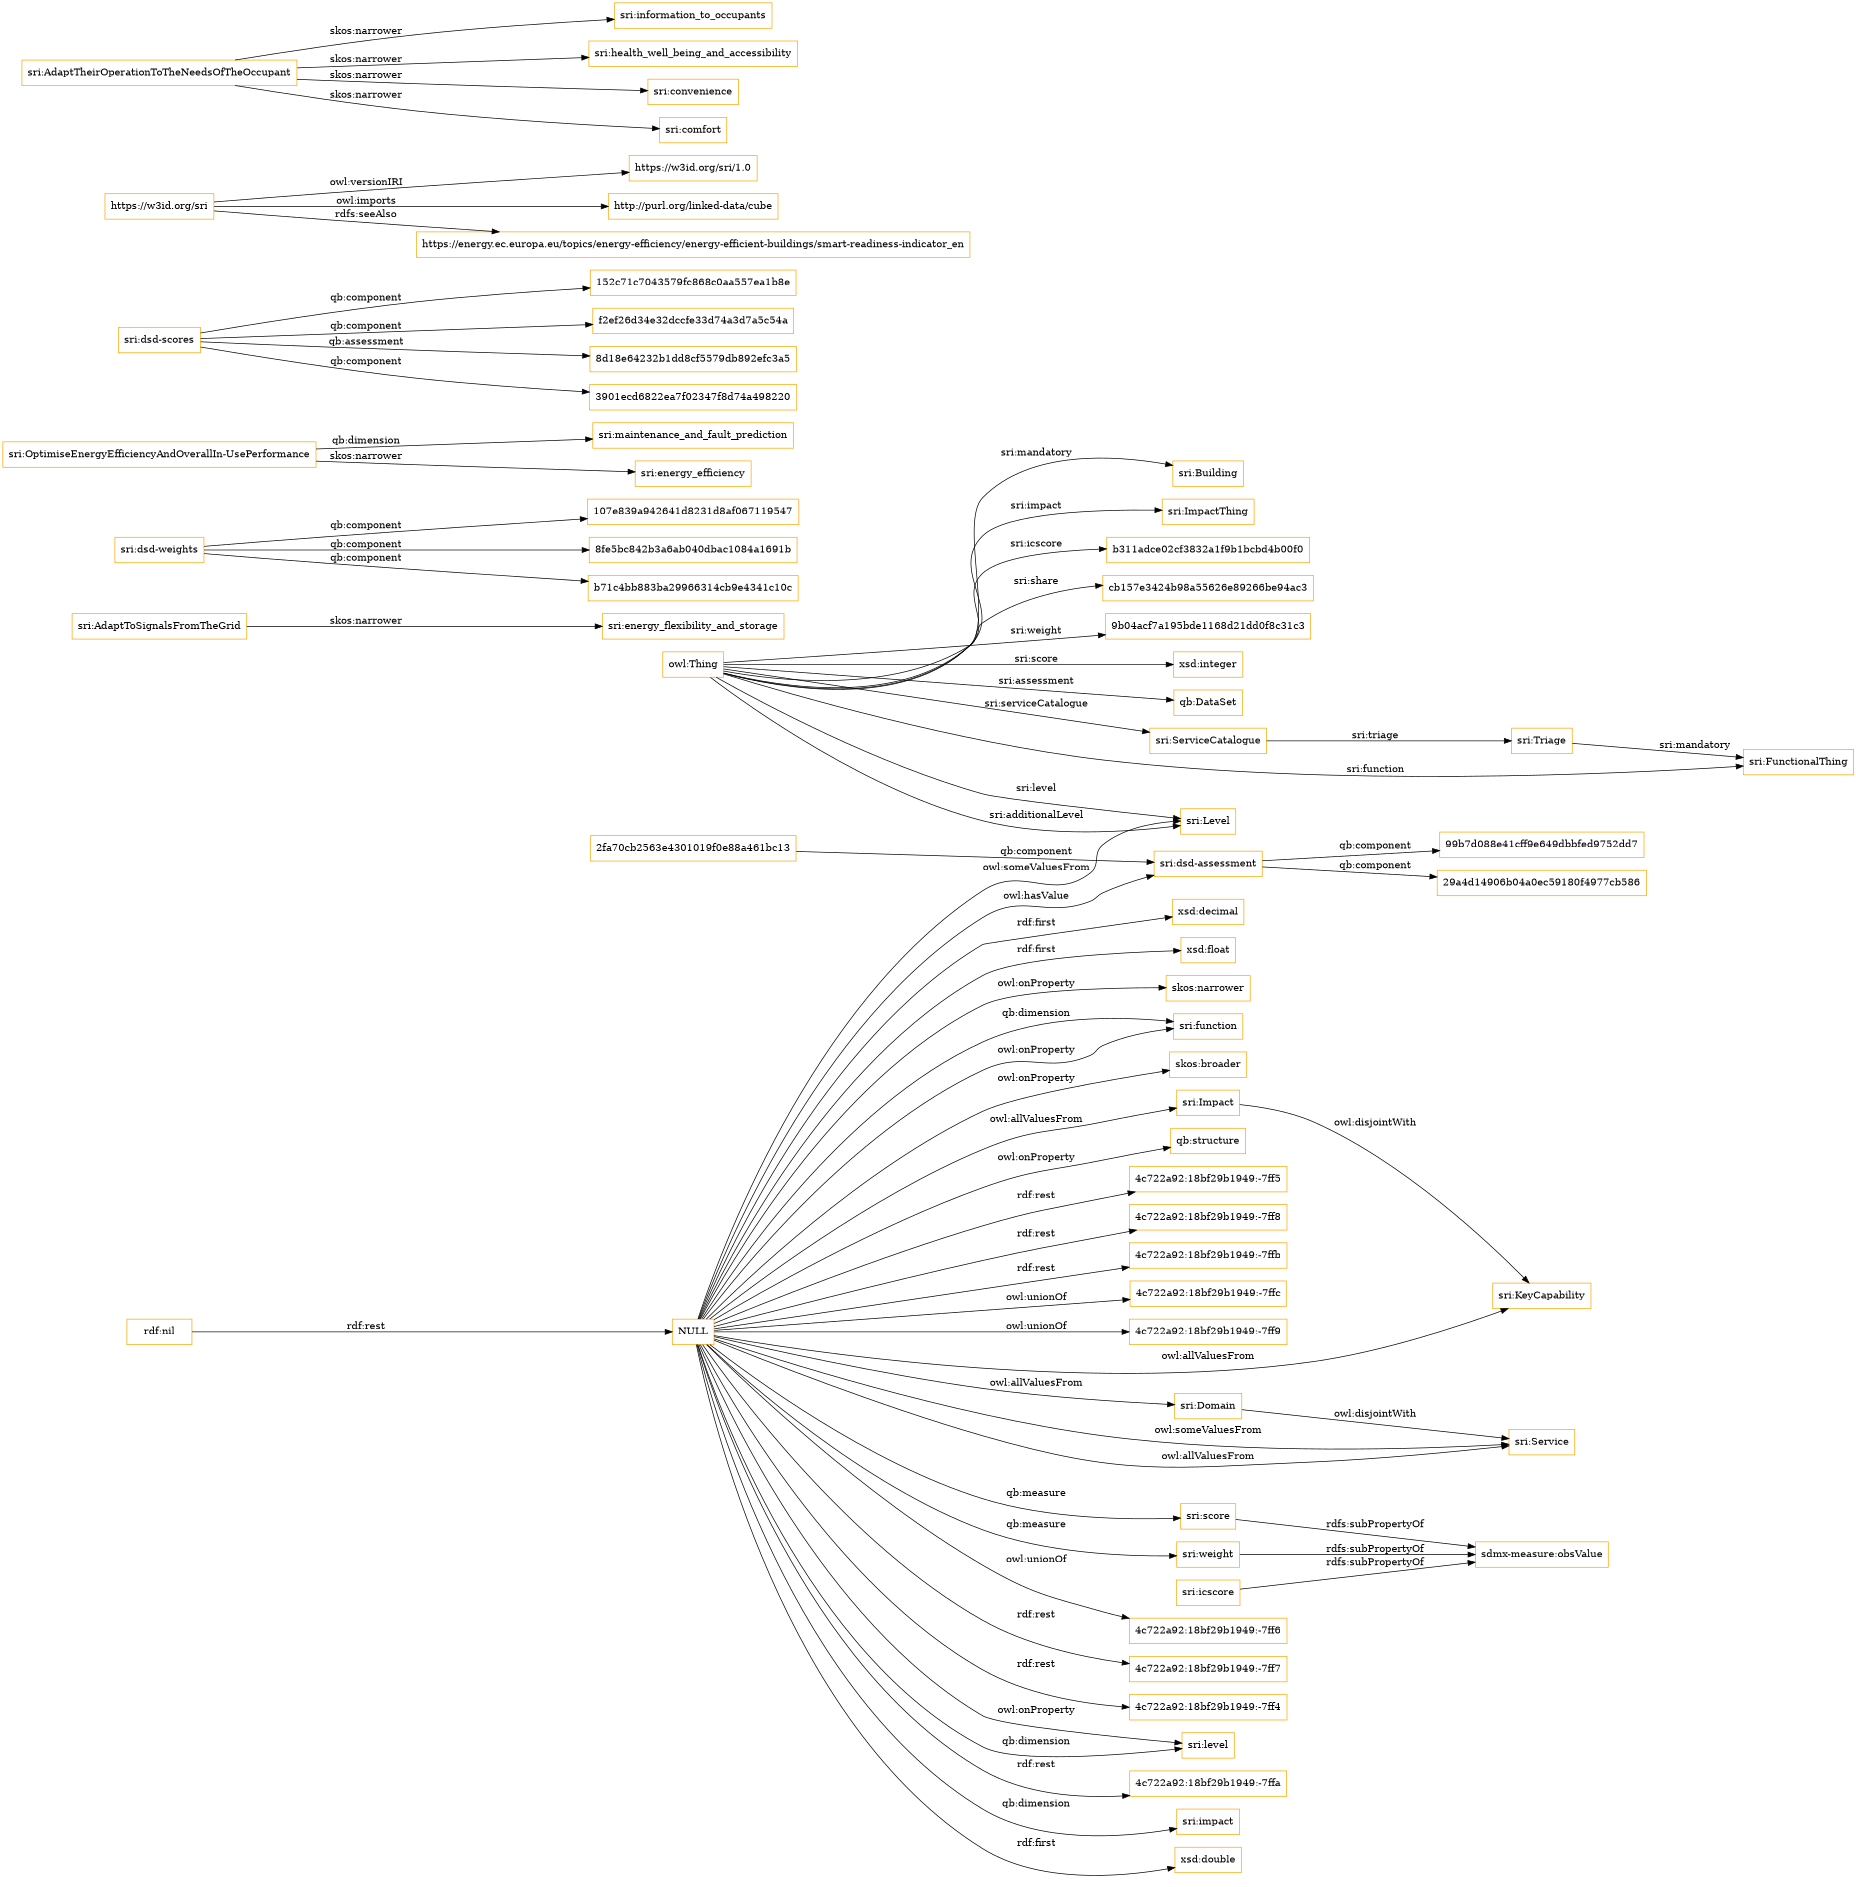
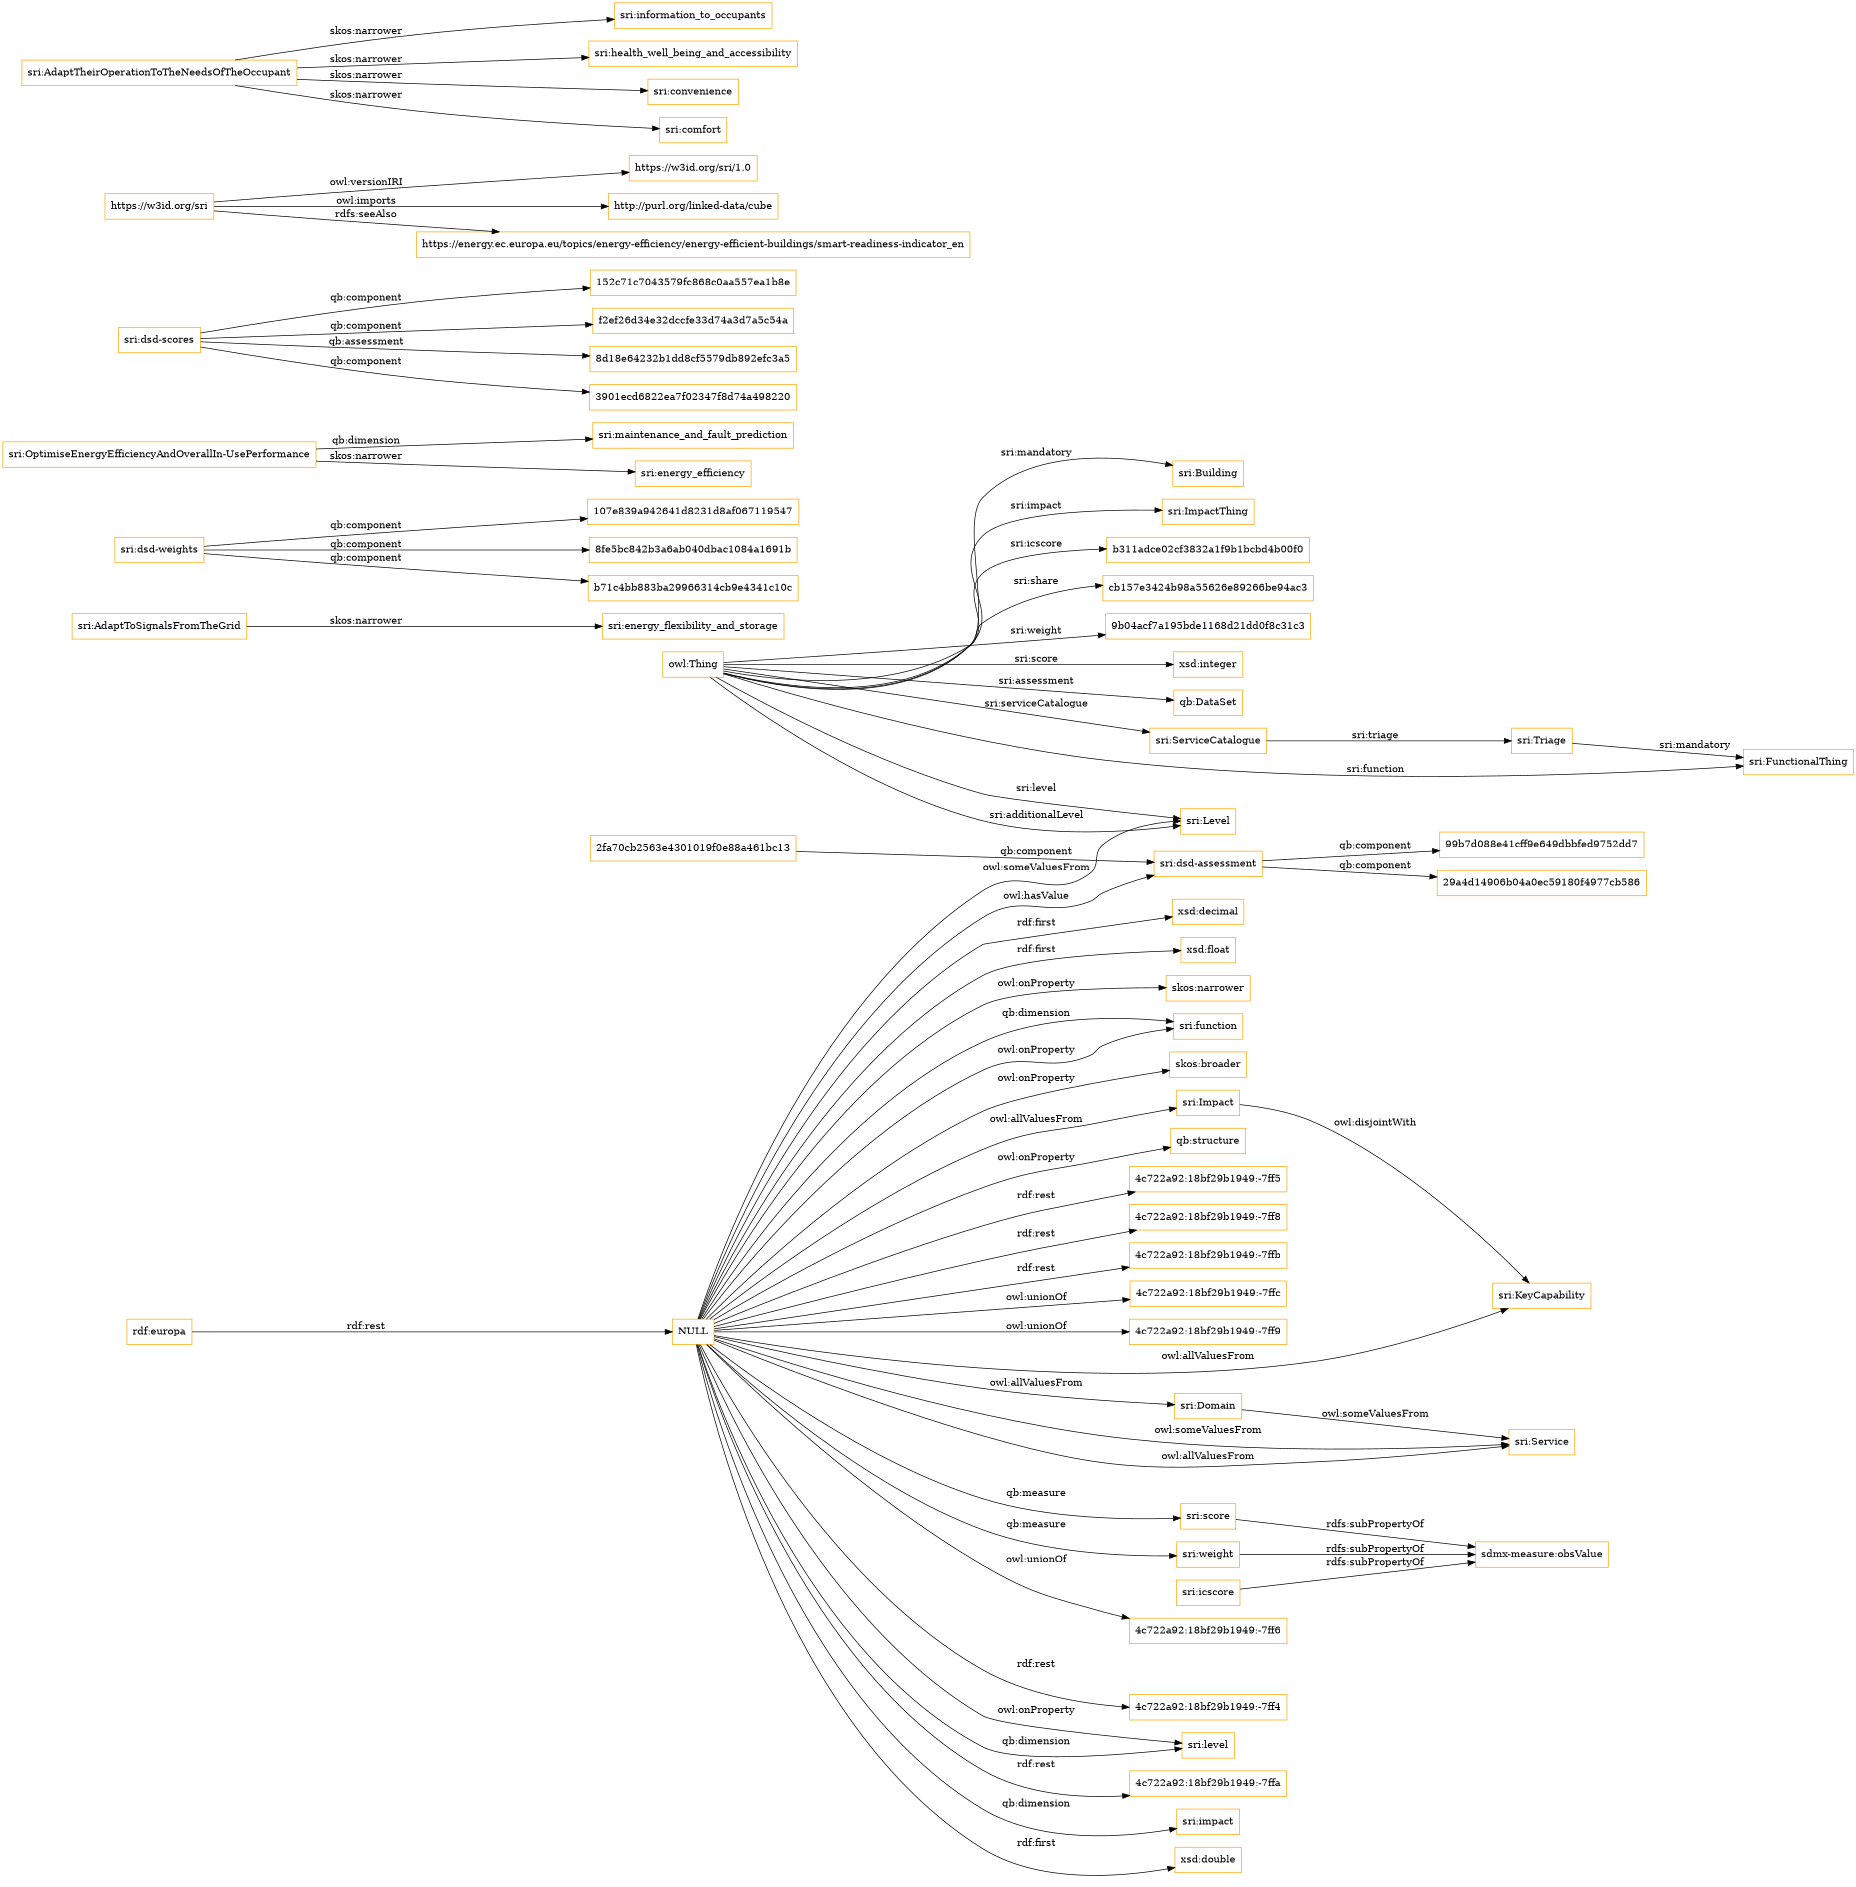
  digraph {
    rankdir=LR
    node [color=orange shape=rectangle]
    "sri:ServiceCatalogue"
    "sri:Triage"
    "sri:FunctionalThing"
    "sri:Impact"
    "sri:KeyCapability"
    "sri:Domain"
    "sri:Service"
    "sri:AdaptToSignalsFromTheGrid"
    "sri:energy_flexibility_and_storage"
    "sri:weight"
    "sdmx-measure:obsValue"
    "sri:dsd-weights"
    "107e839a942641d8231d8af067119547"
    "8fe5bc842b3a6ab040dbac1084a1691b"
    b71c4bb883ba29966314cb9e4341c10c
    "sri:OptimiseEnergyEfficiencyAndOverallIn-UsePerformance"
    "sri:maintenance_and_fault_prediction"
    "sri:energy_efficiency"
    "sri:icscore"
    "sri:dsd-scores"
    "152c71c7043579fc868c0aa557ea1b8e"
    n22 [label=f2ef26d34e32dccfe33d74a3d7a5c54a]
    "8d18e64232b1dd8cf5579db892efc3a5"
    "3901ecd6822ea7f02347f8d74a498220"
    "https://w3id.org/sri"
    "https://w3id.org/sri/1.0"
    "http://purl.org/linked-data/cube"
    "https://energy.ec.europa.eu/topics/energy-efficiency/energy-efficient-buildings/smart-readiness-indicator_en"
    "sri:AdaptTheirOperationToTheNeedsOfTheOccupant"
    "sri:information_to_occupants"
    "sri:health_well_being_and_accessibility"
    "sri:convenience"
    "sri:comfort"
    "sri:dsd-assessment"
    "99b7d088e41cff9e649dbbfed9752dd7"
    "29a4d14906b04a0ec59180f4977cb586"
    "2fa70cb2563e4301019f0e88a461bc13"
    "sri:score"
    NULL
    "sri:Level"
    "4c722a92:18bf29b1949:-7ff6"
-   "4c722a92:18bf29b1949:-7ff7"
    "4c722a92:18bf29b1949:-7ff4"
    "sri:level"
    "4c722a92:18bf29b1949:-7ffa"
    "sri:impact"
    "xsd:double"
    "xsd:decimal"
    "xsd:float"
    "skos:narrower"
    "sri:function"
    "skos:broader"
    "qb:structure"
    "4c722a92:18bf29b1949:-7ff5"
    "4c722a92:18bf29b1949:-7ff8"
    "4c722a92:18bf29b1949:-7ffb"
    "4c722a92:18bf29b1949:-7ffc"
    "4c722a92:18bf29b1949:-7ff9"
-   "rdf:nil"
+   "rdf:nil" [label="rdf:europa"]
    "owl:Thing"
    "sri:Building"
    "sri:ImpactThing"
    b311adce02cf3832a1f9b1bcbd4b00f0
    cb157e3424b98a55626e89266be94ac3
    "9b04acf7a195bde1168d21dd0f8c31c3"
    "xsd:integer"
    "qb:DataSet"
    "sri:ServiceCatalogue" -> "sri:Triage" [label="sri:triage"]
    "sri:Triage" -> "sri:FunctionalThing" [label="sri:mandatory"]
    "sri:Impact" -> "sri:KeyCapability" [label="owl:disjointWith"]
-   "sri:Domain" -> "sri:Service" [label="owl:disjointWith"]
+   "sri:Domain" -> "sri:Service" [label="owl:someValuesFrom"]
    "sri:AdaptToSignalsFromTheGrid" -> "sri:energy_flexibility_and_storage" [label="skos:narrower"]
    "sri:weight" -> "sdmx-measure:obsValue" [label="rdfs:subPropertyOf"]
    "sri:dsd-weights" -> "107e839a942641d8231d8af067119547" [label="qb:component"]
    "sri:dsd-weights" -> "8fe5bc842b3a6ab040dbac1084a1691b" [label="qb:component"]
    "sri:dsd-weights" -> b71c4bb883ba29966314cb9e4341c10c [label="qb:component"]
    "sri:OptimiseEnergyEfficiencyAndOverallIn-UsePerformance" -> "sri:maintenance_and_fault_prediction" [label="qb:dimension"]
    "sri:OptimiseEnergyEfficiencyAndOverallIn-UsePerformance" -> "sri:energy_efficiency" [label="skos:narrower"]
    "sri:icscore" -> "sdmx-measure:obsValue" [label="rdfs:subPropertyOf"]
    "sri:dsd-scores" -> "152c71c7043579fc868c0aa557ea1b8e" [label="qb:component"]
    "sri:dsd-scores" -> n22 [label="qb:component"]
    "sri:dsd-scores" -> "8d18e64232b1dd8cf5579db892efc3a5" [label="qb:assessment"]
    "sri:dsd-scores" -> "3901ecd6822ea7f02347f8d74a498220" [label="qb:component"]
    "https://w3id.org/sri" -> "https://w3id.org/sri/1.0" [label="owl:versionIRI"]
    "https://w3id.org/sri" -> "http://purl.org/linked-data/cube" [label="owl:imports"]
    "https://w3id.org/sri" -> "https://energy.ec.europa.eu/topics/energy-efficiency/energy-efficient-buildings/smart-readiness-indicator_en" [label="rdfs:seeAlso"]
    "sri:AdaptTheirOperationToTheNeedsOfTheOccupant" -> "sri:information_to_occupants" [label="skos:narrower"]
    "sri:AdaptTheirOperationToTheNeedsOfTheOccupant" -> "sri:health_well_being_and_accessibility" [label="skos:narrower"]
    "sri:AdaptTheirOperationToTheNeedsOfTheOccupant" -> "sri:convenience" [label="skos:narrower"]
    "sri:AdaptTheirOperationToTheNeedsOfTheOccupant" -> "sri:comfort" [label="skos:narrower"]
    "sri:dsd-assessment" -> "99b7d088e41cff9e649dbbfed9752dd7" [label="qb:component"]
    "sri:dsd-assessment" -> "29a4d14906b04a0ec59180f4977cb586" [label="qb:component"]
    "2fa70cb2563e4301019f0e88a461bc13" -> "sri:dsd-assessment" [label="qb:component"]
    "sri:score" -> "sdmx-measure:obsValue" [label="rdfs:subPropertyOf"]
    NULL -> "sri:Impact" [label="owl:allValuesFrom"]
    NULL -> "sri:KeyCapability" [label="owl:allValuesFrom"]
    NULL -> "sri:Domain" [label="owl:allValuesFrom"]
    NULL -> "sri:Service" [label="owl:someValuesFrom"]
    NULL -> "sri:Service" [label="owl:allValuesFrom"]
    NULL -> "sri:weight" [label="qb:measure"]
    NULL -> "sri:dsd-assessment" [label="owl:hasValue"]
    NULL -> "sri:score" [label="qb:measure"]
    NULL -> "sri:Level" [label="owl:someValuesFrom"]
    NULL -> "4c722a92:18bf29b1949:-7ff6" [label="owl:unionOf"]
-   NULL -> "4c722a92:18bf29b1949:-7ff7" [label="rdf:rest"]
    NULL -> "4c722a92:18bf29b1949:-7ff4" [label="rdf:rest"]
    NULL -> "sri:level" [label="qb:dimension"]
    NULL -> "sri:level" [label="owl:onProperty"]
    NULL -> "4c722a92:18bf29b1949:-7ffa" [label="rdf:rest"]
    NULL -> "sri:impact" [label="qb:dimension"]
    NULL -> "xsd:double" [label="rdf:first"]
    NULL -> "xsd:decimal" [label="rdf:first"]
    NULL -> "xsd:float" [label="rdf:first"]
    NULL -> "skos:narrower" [label="owl:onProperty"]
    NULL -> "sri:function" [label="qb:dimension"]
    NULL -> "sri:function" [label="owl:onProperty"]
    NULL -> "skos:broader" [label="owl:onProperty"]
    NULL -> "qb:structure" [label="owl:onProperty"]
    NULL -> "4c722a92:18bf29b1949:-7ff5" [label="rdf:rest"]
    NULL -> "4c722a92:18bf29b1949:-7ff8" [label="rdf:rest"]
    NULL -> "4c722a92:18bf29b1949:-7ffb" [label="rdf:rest"]
    NULL -> "4c722a92:18bf29b1949:-7ffc" [label="owl:unionOf"]
    NULL -> "4c722a92:18bf29b1949:-7ff9" [label="owl:unionOf"]
    "rdf:nil" -> NULL [label="rdf:rest"]
    "owl:Thing" -> "sri:ServiceCatalogue" [label="sri:serviceCatalogue"]
    "owl:Thing" -> "sri:FunctionalThing" [label="sri:function"]
    "owl:Thing" -> "sri:Level" [label="sri:level"]
    "owl:Thing" -> "sri:Level" [label="sri:additionalLevel"]
    "owl:Thing" -> "sri:Building" [label="sri:mandatory"]
    "owl:Thing" -> "sri:ImpactThing" [label="sri:impact"]
    "owl:Thing" -> b311adce02cf3832a1f9b1bcbd4b00f0 [label="sri:icscore"]
    "owl:Thing" -> cb157e3424b98a55626e89266be94ac3 [label="sri:share"]
    "owl:Thing" -> "9b04acf7a195bde1168d21dd0f8c31c3" [label="sri:weight"]
    "owl:Thing" -> "xsd:integer" [label="sri:score"]
    "owl:Thing" -> "qb:DataSet" [label="sri:assessment"]
  }
